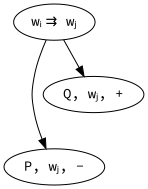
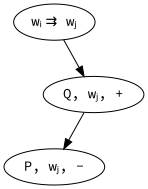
  digraph {
    fontname="Source Code Pro"
    node [fontname="Source Code Pro"]
    edge [fontname="Source Code Pro"]
    n1 [label="wᵢ ⇉ wⱼ"]
    n2 [label="P, wⱼ, -"]
    n3 [label="Q, wⱼ, +"]
-   n1 -> n2
+   n3 -> n2
    n1 -> n3
  }
